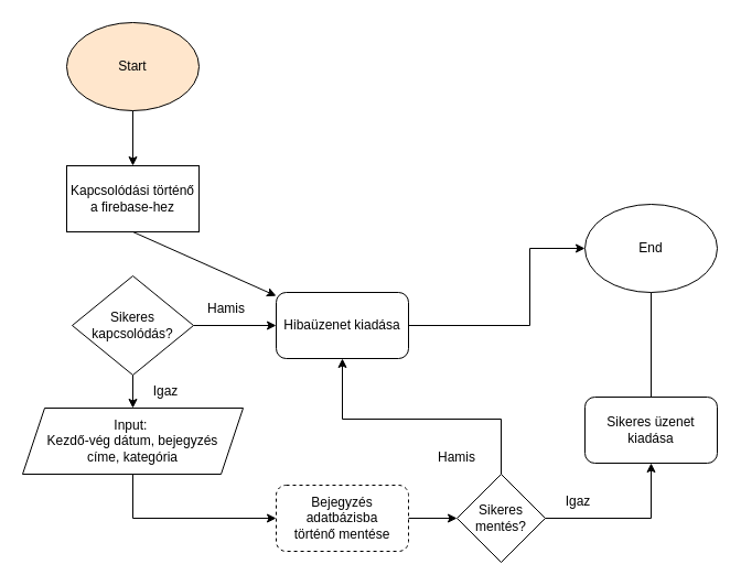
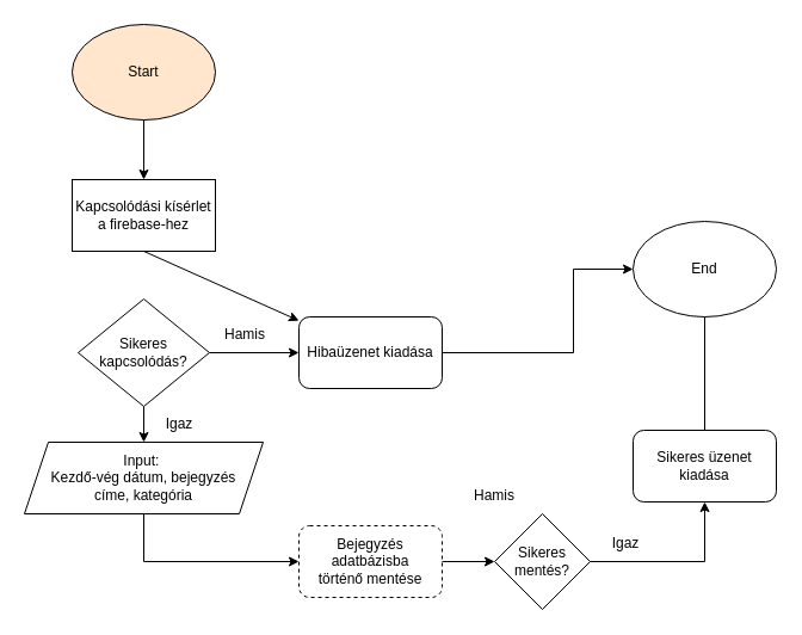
  <mxCell id="0" />
  <mxCell id="1" parent="0" />
  <mxCell id="2" value="Start" style="ellipse;whiteSpace=wrap;html=1;fillColor=#ffe6cc;" vertex="1" parent="1"><mxGeometry x="60" y="20" width="120" height="80" as="geometry" /></mxCell>
  <mxCell id="3" value="" style="endArrow=classic;html=1;rounded=0;exitX=0.5;exitY=1;exitDx=0;exitDy=0;" edge="1" parent="1" source="2"><mxGeometry width="50" height="50" relative="1" as="geometry"><mxPoint x="390" y="210" as="sourcePoint" /><mxPoint x="120" y="150" as="targetPoint" /></mxGeometry></mxCell>
  <mxCell id="4" value="Input:&amp;nbsp;&lt;br&gt;Kezdő-vég dátum, bejegyzés &lt;br&gt;címe, kategória" style="shape=parallelogram;perimeter=parallelogramPerimeter;whiteSpace=wrap;html=1;fixedSize=1;" vertex="1" parent="1"><mxGeometry x="20" y="370" width="200" height="60" as="geometry" /></mxCell>
  <mxCell id="5" value="" style="endArrow=classic;html=1;rounded=0;exitX=0.5;exitY=1;exitDx=0;exitDy=0;entryX=0;entryY=0.5;entryDx=0;entryDy=0;" edge="1" parent="1" source="4" target="14"><mxGeometry width="50" height="50" relative="1" as="geometry"><mxPoint x="390" y="190" as="sourcePoint" /><mxPoint x="240" y="500" as="targetPoint" /><Array as="points"><mxPoint x="120" y="470" /></Array></mxGeometry></mxCell>
- <mxCell id="6" value="Kapcsolódási történő a firebase-hez" style="rounded=0;whiteSpace=wrap;html=1;" vertex="1" parent="1"><mxGeometry x="60" y="150" width="120" height="60" as="geometry" /></mxCell>
+ <mxCell id="6" value="Kapcsolódási kísérlet a firebase-hez" style="rounded=0;whiteSpace=wrap;html=1;" vertex="1" parent="1"><mxGeometry x="60" y="150" width="120" height="60" as="geometry" /></mxCell>
  <mxCell id="7" value="Sikeres kapcsolódás?" style="rhombus;whiteSpace=wrap;html=1;" vertex="1" parent="1"><mxGeometry x="65" y="250" width="110" height="90" as="geometry" /></mxCell>
  <mxCell id="8" value="" style="endArrow=classic;html=1;rounded=0;exitX=0.5;exitY=1;exitDx=0;exitDy=0;" edge="1" parent="1" source="6" target="10"><mxGeometry width="50" height="50" relative="1" as="geometry"><mxPoint x="390" y="280" as="sourcePoint" /><mxPoint x="440" y="230" as="targetPoint" /></mxGeometry></mxCell>
  <mxCell id="9" value="" style="endArrow=classic;html=1;rounded=0;exitX=1;exitY=0.5;exitDx=0;exitDy=0;entryX=0;entryY=0.5;entryDx=0;entryDy=0;" edge="1" parent="1" source="7" target="10"><mxGeometry width="50" height="50" relative="1" as="geometry"><mxPoint x="390" y="280" as="sourcePoint" /><mxPoint x="310" y="295" as="targetPoint" /></mxGeometry></mxCell>
  <mxCell id="10" value="Hibaüzenet kiadása" style="rounded=1;whiteSpace=wrap;html=1;" vertex="1" parent="1"><mxGeometry x="250" y="265" width="120" height="60" as="geometry" /></mxCell>
  <mxCell id="11" value="" style="endArrow=classic;html=1;rounded=0;exitX=0.5;exitY=1;exitDx=0;exitDy=0;entryX=0.5;entryY=0;entryDx=0;entryDy=0;" edge="1" parent="1" source="7" target="4"><mxGeometry width="50" height="50" relative="1" as="geometry"><mxPoint x="390" y="280" as="sourcePoint" /><mxPoint x="440" y="230" as="targetPoint" /></mxGeometry></mxCell>
  <mxCell id="12" value="Igaz" style="text;html=1;strokeColor=none;fillColor=none;align=center;verticalAlign=middle;whiteSpace=wrap;rounded=0;" vertex="1" parent="1"><mxGeometry x="120" y="340" width="60" height="30" as="geometry" /></mxCell>
  <mxCell id="13" value="Hamis" style="text;html=1;strokeColor=none;fillColor=none;align=center;verticalAlign=middle;whiteSpace=wrap;rounded=0;" vertex="1" parent="1"><mxGeometry x="175" y="265" width="60" height="30" as="geometry" /></mxCell>
  <mxCell id="14" value="Bejegyzés adatbázisba&lt;br&gt;történő mentése" style="rounded=1;whiteSpace=wrap;html=1;dashed=1;" vertex="1" parent="1"><mxGeometry x="250" y="440" width="120" height="60" as="geometry" /></mxCell>
  <mxCell id="15" value="Sikeres&lt;br&gt;mentés?" style="rhombus;whiteSpace=wrap;html=1;" vertex="1" parent="1"><mxGeometry x="414" y="430" width="80" height="80" as="geometry" /></mxCell>
  <mxCell id="16" value="" style="endArrow=classic;html=1;rounded=0;exitX=1;exitY=0.5;exitDx=0;exitDy=0;entryX=0;entryY=0.5;entryDx=0;entryDy=0;" edge="1" parent="1" source="14" target="15"><mxGeometry width="50" height="50" relative="1" as="geometry"><mxPoint x="390" y="250" as="sourcePoint" /><mxPoint x="440" y="200" as="targetPoint" /></mxGeometry></mxCell>
  <mxCell id="17" value="Hamis" style="text;html=1;strokeColor=none;fillColor=none;align=center;verticalAlign=middle;whiteSpace=wrap;rounded=0;" vertex="1" parent="1"><mxGeometry x="384" y="400" width="60" height="30" as="geometry" /></mxCell>
- <mxCell id="18" value="" style="endArrow=classic;html=1;rounded=0;exitX=0.5;exitY=0;exitDx=0;exitDy=0;entryX=0.5;entryY=1;entryDx=0;entryDy=0;" edge="1" parent="1" source="15" target="10"><mxGeometry width="50" height="50" relative="1" as="geometry"><mxPoint x="390" y="250" as="sourcePoint" /><mxPoint x="440" y="200" as="targetPoint" /><Array as="points"><mxPoint x="454" y="380" /><mxPoint x="310" y="380" /></Array></mxGeometry></mxCell>
  <mxCell id="19" value="Sikeres üzenet kiadása" style="rounded=1;whiteSpace=wrap;html=1;" vertex="1" parent="1"><mxGeometry x="530" y="360" width="120" height="60" as="geometry" /></mxCell>
  <mxCell id="20" value="" style="endArrow=classic;html=1;rounded=0;entryX=0.5;entryY=1;entryDx=0;entryDy=0;" edge="1" parent="1" source="15" target="19"><mxGeometry width="50" height="50" relative="1" as="geometry"><mxPoint x="494" y="520" as="sourcePoint" /><mxPoint x="564.711" y="470" as="targetPoint" /><Array as="points"><mxPoint x="590" y="470" /></Array></mxGeometry></mxCell>
  <mxCell id="21" value="End" style="ellipse;whiteSpace=wrap;html=1;" vertex="1" parent="1"><mxGeometry x="530" y="185" width="120" height="80" as="geometry" /></mxCell>
  <mxCell id="22" value="" style="endArrow=classic;html=1;rounded=0;exitX=1;exitY=0.5;exitDx=0;exitDy=0;entryX=0;entryY=0.5;entryDx=0;entryDy=0;" edge="1" parent="1" source="10" target="21"><mxGeometry width="50" height="50" relative="1" as="geometry"><mxPoint x="390" y="250" as="sourcePoint" /><mxPoint x="440" y="200" as="targetPoint" /><Array as="points"><mxPoint x="480" y="295" /><mxPoint x="480" y="225" /></Array></mxGeometry></mxCell>
  <mxCell id="23" value="" style="endArrow=none;html=1;rounded=0;exitX=0.5;exitY=0;exitDx=0;exitDy=0;" edge="1" parent="1" source="19" target="21"><mxGeometry width="50" height="50" relative="1" as="geometry"><mxPoint x="390" y="250" as="sourcePoint" /><mxPoint x="440" y="200" as="targetPoint" /></mxGeometry></mxCell>
  <mxCell id="24" value="Igaz" style="text;html=1;strokeColor=none;fillColor=none;align=center;verticalAlign=middle;whiteSpace=wrap;rounded=0;" vertex="1" parent="1"><mxGeometry x="494" y="440" width="60" height="30" as="geometry" /></mxCell>
